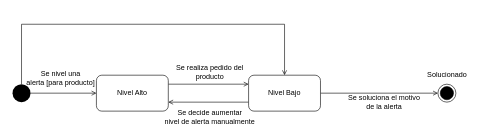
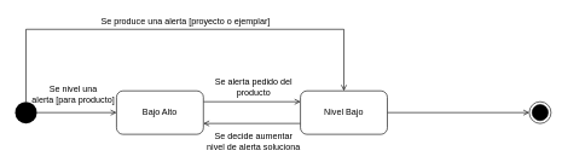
  <mxCell id="0" />
  <mxCell id="1" parent="0" />
  <mxCell id="2" style="edgeStyle=orthogonalEdgeStyle;rounded=0;orthogonalLoop=1;jettySize=auto;html=1;exitX=0.5;exitY=0;exitDx=0;exitDy=0;endArrow=open;endFill=0;" edge="1" parent="1" source="4" target="13"><mxGeometry relative="1" as="geometry"><mxPoint x="480" y="-80" as="targetPoint" /><Array as="points"><mxPoint x="35" y="40" /><mxPoint x="474" y="40" /></Array></mxGeometry></mxCell>
  <mxCell id="3" style="edgeStyle=orthogonalEdgeStyle;rounded=0;orthogonalLoop=1;jettySize=auto;html=1;entryX=0;entryY=0.5;entryDx=0;entryDy=0;endArrow=open;endFill=0;" edge="1" parent="1" source="4" target="10"><mxGeometry relative="1" as="geometry" /></mxCell>
  <mxCell id="4" value="" style="ellipse;fillColor=#000000;strokeColor=none;" vertex="1" parent="1"><mxGeometry x="20" y="140" width="30" height="30" as="geometry" /></mxCell>
  <mxCell id="5" value="" style="ellipse;html=1;shape=endState;fillColor=#000000;strokeColor=#000000;" vertex="1" parent="1"><mxGeometry x="730" y="140" width="30" height="30" as="geometry" /></mxCell>
  <mxCell id="6" value="Se nivel una&lt;br&gt;alerta [para producto]" style="text;html=1;align=center;verticalAlign=middle;resizable=0;points=[];autosize=1;" vertex="1" parent="1"><mxGeometry x="35" y="115" width="130" height="30" as="geometry" /></mxCell>
- <mxCell id="7" value="Solucionado" style="text;html=1;align=center;verticalAlign=middle;resizable=0;points=[];autosize=1;" vertex="1" parent="1"><mxGeometry x="705" y="115" width="80" height="20" as="geometry" /></mxCell>
- <mxCell id="8" value="Se soluciona el motivo&lt;br&gt;de la alerta" style="text;html=1;align=center;verticalAlign=middle;resizable=0;points=[];autosize=1;" vertex="1" parent="1"><mxGeometry x="570" y="155" width="140" height="30" as="geometry" /></mxCell>
  <mxCell id="9" style="rounded=0;orthogonalLoop=1;jettySize=auto;html=1;exitX=1;exitY=0.25;exitDx=0;exitDy=0;entryX=0;entryY=0.25;entryDx=0;entryDy=0;endArrow=open;endFill=0;" edge="1" parent="1" source="10" target="13"><mxGeometry relative="1" as="geometry" /></mxCell>
- <mxCell id="10" value="Nivel Alto" style="rounded=1;whiteSpace=wrap;html=1;" vertex="1" parent="1"><mxGeometry x="160" y="125" width="120" height="60" as="geometry" /></mxCell>
+ <mxCell id="10" value="Bajo Alto" style="rounded=1;whiteSpace=wrap;html=1;" vertex="1" parent="1"><mxGeometry x="160" y="125" width="120" height="60" as="geometry" /></mxCell>
  <mxCell id="11" style="edgeStyle=orthogonalEdgeStyle;rounded=0;orthogonalLoop=1;jettySize=auto;html=1;exitX=1;exitY=0.5;exitDx=0;exitDy=0;entryX=0;entryY=0.5;entryDx=0;entryDy=0;endArrow=open;endFill=0;" edge="1" parent="1" source="13" target="5"><mxGeometry relative="1" as="geometry" /></mxCell>
  <mxCell id="12" style="edgeStyle=orthogonalEdgeStyle;rounded=0;orthogonalLoop=1;jettySize=auto;html=1;exitX=0;exitY=0.75;exitDx=0;exitDy=0;entryX=1;entryY=0.75;entryDx=0;entryDy=0;endArrow=open;endFill=0;" edge="1" parent="1" source="13" target="10"><mxGeometry relative="1" as="geometry" /></mxCell>
  <mxCell id="13" value="Nivel Bajo" style="rounded=1;whiteSpace=wrap;html=1;" vertex="1" parent="1"><mxGeometry x="414" y="125" width="120" height="60" as="geometry" /></mxCell>
- <mxCell id="14" value="Se realiza pedido del&lt;br&gt;producto" style="text;html=1;align=center;verticalAlign=middle;resizable=0;points=[];autosize=1;" vertex="1" parent="1"><mxGeometry x="284" y="105" width="130" height="30" as="geometry" /></mxCell>
- <mxCell id="15" value="Se decide aumentar&lt;br&gt;nivel de alerta manualmente" style="text;html=1;align=center;verticalAlign=middle;resizable=0;points=[];autosize=1;" vertex="1" parent="1"><mxGeometry x="264" y="180" width="170" height="30" as="geometry" /></mxCell>
+ <mxCell id="14" value="Se alerta pedido del&lt;br&gt;producto" style="text;html=1;align=center;verticalAlign=middle;resizable=0;points=[];autosize=1;" vertex="1" parent="1"><mxGeometry x="284" y="105" width="130" height="30" as="geometry" /></mxCell>
+ <mxCell id="15" value="Se decide aumentar&lt;br&gt;nivel de alerta soluciona" style="text;html=1;align=center;verticalAlign=middle;resizable=0;points=[];autosize=1;" vertex="1" parent="1"><mxGeometry x="264" y="180" width="170" height="30" as="geometry" /></mxCell>
+ <mxCell id="16" value="Se produce una alerta [proyecto o ejemplar]" style="text;html=1;align=center;verticalAlign=middle;resizable=0;points=[];autosize=1;" vertex="1" parent="1"><mxGeometry x="130" y="20" width="250" height="20" as="geometry" /></mxCell>
